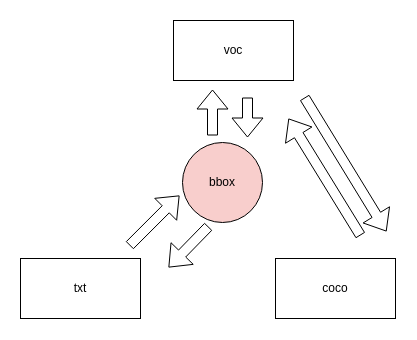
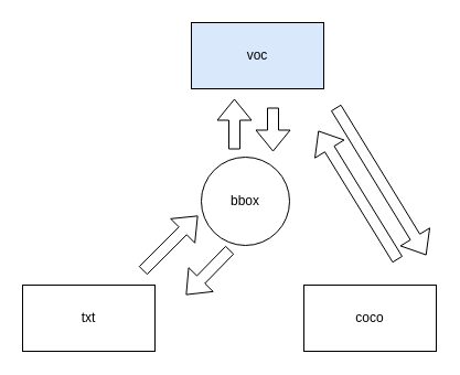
  <mxCell id="0" />
  <mxCell id="1" parent="0" />
- <mxCell id="2" value="bbox" style="ellipse;whiteSpace=wrap;html=1;aspect=fixed;fillColor=#f8cecc;" vertex="1" parent="1"><mxGeometry x="182" y="142" width="80" height="80" as="geometry" /></mxCell>
- <mxCell id="3" value="voc" style="rounded=0;whiteSpace=wrap;html=1;" vertex="1" parent="1"><mxGeometry x="173" y="20" width="120" height="60" as="geometry" /></mxCell>
+ <mxCell id="2" value="bbox" style="ellipse;whiteSpace=wrap;html=1;aspect=fixed;" vertex="1" parent="1"><mxGeometry x="182" y="142" width="80" height="80" as="geometry" /></mxCell>
+ <mxCell id="3" value="voc" style="rounded=0;whiteSpace=wrap;html=1;fillColor=#dae8fc;" vertex="1" parent="1"><mxGeometry x="173" y="20" width="120" height="60" as="geometry" /></mxCell>
  <mxCell id="4" value="txt" style="rounded=0;whiteSpace=wrap;html=1;" vertex="1" parent="1"><mxGeometry x="20" y="258" width="120" height="60" as="geometry" /></mxCell>
  <mxCell id="5" value="coco" style="rounded=0;whiteSpace=wrap;html=1;" vertex="1" parent="1"><mxGeometry x="275" y="258" width="120" height="60" as="geometry" /></mxCell>
  <mxCell id="6" value="" style="shape=flexArrow;endArrow=classic;html=1;rounded=0;" edge="1" parent="1"><mxGeometry width="50" height="50" relative="1" as="geometry"><mxPoint x="129" y="245" as="sourcePoint" /><mxPoint x="179" y="195" as="targetPoint" /></mxGeometry></mxCell>
  <mxCell id="7" value="" style="shape=flexArrow;endArrow=classic;html=1;rounded=0;" edge="1" parent="1"><mxGeometry width="50" height="50" relative="1" as="geometry"><mxPoint x="208" y="226" as="sourcePoint" /><mxPoint x="168" y="267" as="targetPoint" /></mxGeometry></mxCell>
  <mxCell id="8" value="" style="shape=flexArrow;endArrow=classic;html=1;rounded=0;" edge="1" parent="1"><mxGeometry width="50" height="50" relative="1" as="geometry"><mxPoint x="212" y="135" as="sourcePoint" /><mxPoint x="212" y="89" as="targetPoint" /></mxGeometry></mxCell>
  <mxCell id="9" value="" style="shape=flexArrow;endArrow=classic;html=1;rounded=0;" edge="1" parent="1"><mxGeometry width="50" height="50" relative="1" as="geometry"><mxPoint x="247" y="97" as="sourcePoint" /><mxPoint x="247" y="137" as="targetPoint" /></mxGeometry></mxCell>
  <mxCell id="10" value="" style="shape=flexArrow;endArrow=classic;html=1;rounded=0;" edge="1" parent="1"><mxGeometry width="50" height="50" relative="1" as="geometry"><mxPoint x="304" y="97" as="sourcePoint" /><mxPoint x="386" y="231" as="targetPoint" /></mxGeometry></mxCell>
  <mxCell id="11" value="" style="shape=flexArrow;endArrow=classic;html=1;rounded=0;" edge="1" parent="1"><mxGeometry width="50" height="50" relative="1" as="geometry"><mxPoint x="360" y="235" as="sourcePoint" /><mxPoint x="288" y="118" as="targetPoint" /></mxGeometry></mxCell>
